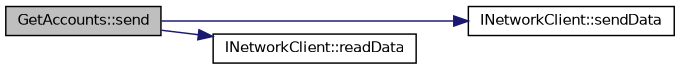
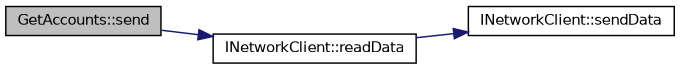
  digraph {
    rankdir=LR
    node [color=black fillcolor=white fontname=Helvetica fontsize=10 shape=record style=filled]
    edge [color=midnightblue fontname=Helvetica fontsize=10 labelfontname=Helvetica labelfontsize=10 style=solid]
    n1 [fillcolor=grey75 fontcolor=black height=0.2 label="GetAccounts::send" width=0.4]
    n2 [height=0.2 label="INetworkClient::sendData" width=0.4]
    n3 [height=0.2 label="INetworkClient::readData" width=0.4]
-   n1 -> n2
+   n3 -> n2
    n1 -> n3
  }
